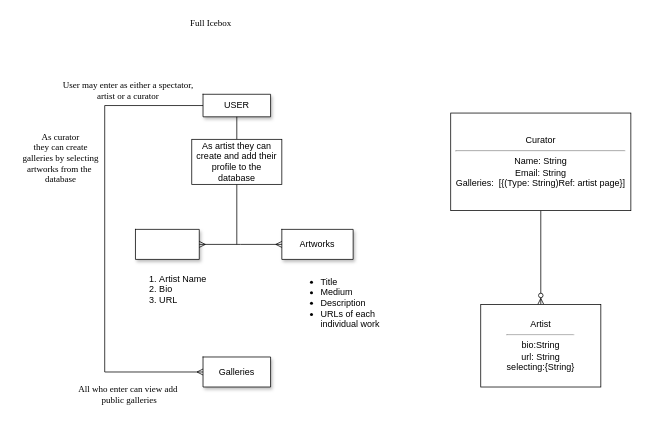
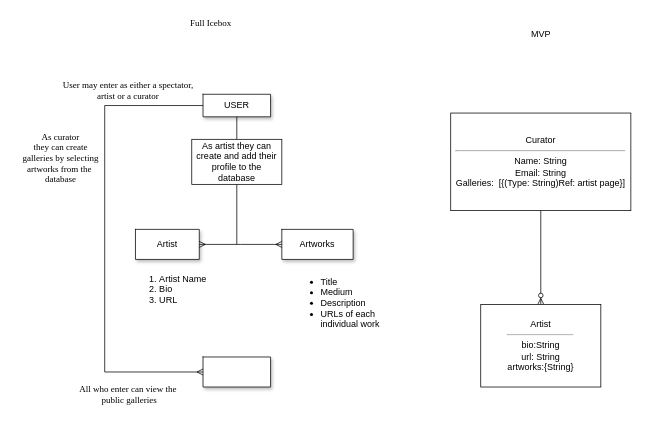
  <mxCell id="0" />
  <mxCell id="1" parent="0" />
  <mxCell id="2" value="" style="shape=table;html=1;whiteSpace=wrap;startSize=0;container=1;collapsible=0;childLayout=tableLayout;shadow=1;" parent="1" vertex="1"><mxGeometry x="270" y="125" width="90" height="30" as="geometry" /></mxCell>
  <mxCell id="3" value="" style="shape=partialRectangle;html=1;whiteSpace=wrap;collapsible=0;dropTarget=0;pointerEvents=0;fillColor=none;top=0;left=0;bottom=0;right=0;points=[[0,0.5],[1,0.5]];portConstraint=eastwest;" parent="2" vertex="1"><mxGeometry width="90" height="30" as="geometry" /></mxCell>
  <mxCell id="4" value="USER" style="shape=partialRectangle;html=1;whiteSpace=wrap;connectable=0;overflow=hidden;fillColor=none;top=0;left=0;bottom=0;right=0;" parent="3" vertex="1"><mxGeometry width="90" height="30" as="geometry" /></mxCell>
  <mxCell id="5" value="" style="shape=table;html=1;whiteSpace=wrap;startSize=0;container=1;collapsible=0;childLayout=tableLayout;shadow=1;" parent="1" vertex="1"><mxGeometry x="375" y="305" width="95" height="40" as="geometry" /></mxCell>
  <mxCell id="6" value="" style="shape=partialRectangle;html=1;whiteSpace=wrap;collapsible=0;dropTarget=0;pointerEvents=0;fillColor=none;top=0;left=0;bottom=0;right=0;points=[[0,0.5],[1,0.5]];portConstraint=eastwest;" parent="5" vertex="1"><mxGeometry width="95" height="40" as="geometry" /></mxCell>
  <mxCell id="7" value="Artworks" style="shape=partialRectangle;html=1;whiteSpace=wrap;connectable=0;overflow=hidden;fillColor=none;top=0;left=0;bottom=0;right=0;" parent="6" vertex="1"><mxGeometry width="95" height="40" as="geometry" /></mxCell>
  <mxCell id="8" value="" style="shape=table;html=1;whiteSpace=wrap;startSize=0;container=1;collapsible=0;childLayout=tableLayout;shadow=1;" parent="1" vertex="1"><mxGeometry x="180" y="305" width="85" height="40" as="geometry" /></mxCell>
  <mxCell id="9" value="" style="shape=partialRectangle;html=1;whiteSpace=wrap;collapsible=0;dropTarget=0;pointerEvents=0;fillColor=none;top=0;left=0;bottom=0;right=0;points=[[0,0.5],[1,0.5]];portConstraint=eastwest;" parent="8" vertex="1"><mxGeometry width="85" height="40" as="geometry" /></mxCell>
+ <mxCell id="10" value="Artist" style="shape=partialRectangle;html=1;whiteSpace=wrap;connectable=0;overflow=hidden;fillColor=none;top=0;left=0;bottom=0;right=0;" parent="9" vertex="1"><mxGeometry width="85" height="40" as="geometry" /></mxCell>
  <mxCell id="11" value="&lt;ol&gt;&lt;li&gt;Artist Name&lt;/li&gt;&lt;li&gt;Bio&lt;/li&gt;&lt;li&gt;URL&lt;/li&gt;&lt;/ol&gt;" style="text;strokeColor=none;fillColor=none;html=1;whiteSpace=wrap;verticalAlign=middle;overflow=hidden;shadow=1;" parent="1" vertex="1"><mxGeometry x="170" y="345" width="120" height="80" as="geometry" /></mxCell>
  <mxCell id="12" value="&lt;ul&gt;&lt;li&gt;Title&lt;/li&gt;&lt;li&gt;Medium&lt;/li&gt;&lt;li&gt;Description&lt;/li&gt;&lt;li&gt;URLs of each individual work&lt;/li&gt;&lt;/ul&gt;" style="text;strokeColor=none;fillColor=none;html=1;whiteSpace=wrap;verticalAlign=middle;overflow=hidden;shadow=1;" parent="1" vertex="1"><mxGeometry x="385" y="345" width="130" height="115" as="geometry" /></mxCell>
  <mxCell id="13" value="" style="shape=table;html=1;whiteSpace=wrap;startSize=0;container=1;collapsible=0;childLayout=tableLayout;shadow=1;" parent="1" vertex="1"><mxGeometry x="270" y="475" width="90" height="40" as="geometry" /></mxCell>
  <mxCell id="14" value="" style="shape=partialRectangle;html=1;whiteSpace=wrap;collapsible=0;dropTarget=0;pointerEvents=0;fillColor=none;top=0;left=0;bottom=0;right=0;points=[[0,0.5],[1,0.5]];portConstraint=eastwest;" parent="13" vertex="1"><mxGeometry width="90" height="40" as="geometry" /></mxCell>
- <mxCell id="15" value="Galleries" style="shape=partialRectangle;html=1;whiteSpace=wrap;connectable=0;overflow=hidden;fillColor=none;top=0;left=0;bottom=0;right=0;" parent="14" vertex="1"><mxGeometry width="90" height="40" as="geometry" /></mxCell>
  <mxCell id="16" value="User may enter as either a spectator, &lt;br&gt;artist&amp;nbsp;or a curator" style="text;html=1;align=center;verticalAlign=middle;resizable=0;points=[];autosize=1;fontFamily=Times New Roman;" parent="1" vertex="1"><mxGeometry x="75" y="105" width="190" height="30" as="geometry" /></mxCell>
  <mxCell id="17" value="As curator&lt;br&gt;they can create&lt;br&gt;galleries by selecting&lt;br&gt;artworks from the&amp;nbsp;&lt;br&gt;database" style="text;html=1;align=center;verticalAlign=middle;resizable=0;points=[];autosize=1;fontFamily=Times New Roman;" parent="1" vertex="1"><mxGeometry y="175" width="120" height="70" as="geometry" x="20" /></mxCell>
- <mxCell id="18" value="All who enter can view add&lt;br&gt;&amp;nbsp;public galleries" style="text;html=1;align=center;verticalAlign=middle;resizable=0;points=[];autosize=1;fontFamily=Times New Roman;" parent="1" vertex="1"><mxGeometry x="100" y="510" width="140" height="30" as="geometry" /></mxCell>
+ <mxCell id="18" value="All who enter can view the&lt;br&gt;&amp;nbsp;public galleries" style="text;html=1;align=center;verticalAlign=middle;resizable=0;points=[];autosize=1;fontFamily=Times New Roman;" parent="1" vertex="1"><mxGeometry x="100" y="510" width="140" height="30" as="geometry" /></mxCell>
  <mxCell id="19" value="Full Icebox" style="text;html=1;align=center;verticalAlign=middle;resizable=0;points=[];autosize=1;fontFamily=Times New Roman;" parent="1" vertex="1"><mxGeometry x="245" y="20" width="70" height="20" as="geometry" /></mxCell>
  <mxCell id="20" style="edgeStyle=orthogonalEdgeStyle;rounded=0;orthogonalLoop=1;jettySize=auto;html=1;exitX=0;exitY=0.5;exitDx=0;exitDy=0;entryX=0;entryY=0.5;entryDx=0;entryDy=0;endArrow=ERmany;endFill=0;" parent="1" source="3" target="14" edge="1"><mxGeometry relative="1" as="geometry"><mxPoint x="139" y="485" as="targetPoint" /><Array as="points"><mxPoint x="139" y="140" /><mxPoint x="139" y="495" /></Array></mxGeometry></mxCell>
  <mxCell id="21" style="edgeStyle=none;rounded=0;orthogonalLoop=1;jettySize=auto;html=1;exitX=0.5;exitY=0;exitDx=0;exitDy=0;endArrow=none;endFill=0;" parent="1" source="23" edge="1"><mxGeometry relative="1" as="geometry"><mxPoint x="315" y="155" as="targetPoint" /></mxGeometry></mxCell>
  <mxCell id="22" style="edgeStyle=none;rounded=0;orthogonalLoop=1;jettySize=auto;html=1;exitX=0.5;exitY=1;exitDx=0;exitDy=0;startArrow=none;startFill=0;endArrow=none;endFill=0;" parent="1" source="23" edge="1"><mxGeometry relative="1" as="geometry"><mxPoint x="315" y="325" as="targetPoint" /></mxGeometry></mxCell>
  <mxCell id="23" value="As artist they can create and add their profile to the database" style="whiteSpace=wrap;html=1;" parent="1" vertex="1"><mxGeometry x="255" y="185" width="120" height="60" as="geometry" /></mxCell>
  <mxCell id="24" style="edgeStyle=none;rounded=0;orthogonalLoop=1;jettySize=auto;html=1;exitX=1;exitY=0.5;exitDx=0;exitDy=0;startArrow=ERmany;startFill=0;endArrow=none;endFill=0;" parent="1" source="9" edge="1"><mxGeometry relative="1" as="geometry"><mxPoint x="320" y="325" as="targetPoint" /></mxGeometry></mxCell>
  <mxCell id="25" style="edgeStyle=none;rounded=0;orthogonalLoop=1;jettySize=auto;html=1;exitX=0;exitY=0.5;exitDx=0;exitDy=0;startArrow=ERmany;startFill=0;endArrow=none;endFill=0;" parent="1" source="6" edge="1"><mxGeometry relative="1" as="geometry"><mxPoint x="320" y="325" as="targetPoint" /></mxGeometry></mxCell>
  <mxCell id="26" style="edgeStyle=none;rounded=0;orthogonalLoop=1;jettySize=auto;html=1;exitX=0.5;exitY=1;exitDx=0;exitDy=0;entryX=0.5;entryY=0;entryDx=0;entryDy=0;startArrow=none;startFill=0;endArrow=ERzeroToMany;endFill=1;" parent="1" source="27" target="28" edge="1"><mxGeometry relative="1" as="geometry" /></mxCell>
  <mxCell id="27" value="Curator&lt;br&gt;&lt;hr&gt;Name: String&lt;br&gt;Email: String&lt;br&gt;Galleries:&amp;nbsp; [{(Type: String)Ref: artist page}]" style="whiteSpace=wrap;html=1;" parent="1" vertex="1"><mxGeometry x="600" y="150" width="240" height="130" as="geometry" /></mxCell>
- <mxCell id="28" value="Artist&lt;br&gt;&lt;hr&gt;bio:String&lt;br&gt;url: String&lt;br&gt;selecting:{String}" style="whiteSpace=wrap;html=1;" parent="1" vertex="1"><mxGeometry x="640" y="405" width="160" height="110" as="geometry" /></mxCell>
+ <mxCell id="28" value="Artist&lt;br&gt;&lt;hr&gt;bio:String&lt;br&gt;url: String&lt;br&gt;artworks:{String}" style="whiteSpace=wrap;html=1;" parent="1" vertex="1"><mxGeometry x="640" y="405" width="160" height="110" as="geometry" /></mxCell>
  <mxCell id="29" style="edgeStyle=none;rounded=0;orthogonalLoop=1;jettySize=auto;html=1;exitX=0.5;exitY=1;exitDx=0;exitDy=0;startArrow=none;startFill=0;endArrow=ERzeroToMany;endFill=1;" parent="1" source="28" target="28" edge="1"><mxGeometry relative="1" as="geometry" /></mxCell>
+ <mxCell id="30" value="MVP" style="text;html=1;resizable=0;autosize=1;align=center;verticalAlign=middle;points=[];fillColor=none;strokeColor=none;rounded=0;" parent="1" vertex="1"><mxGeometry x="700" y="35" width="40" height="20" as="geometry" /></mxCell>
